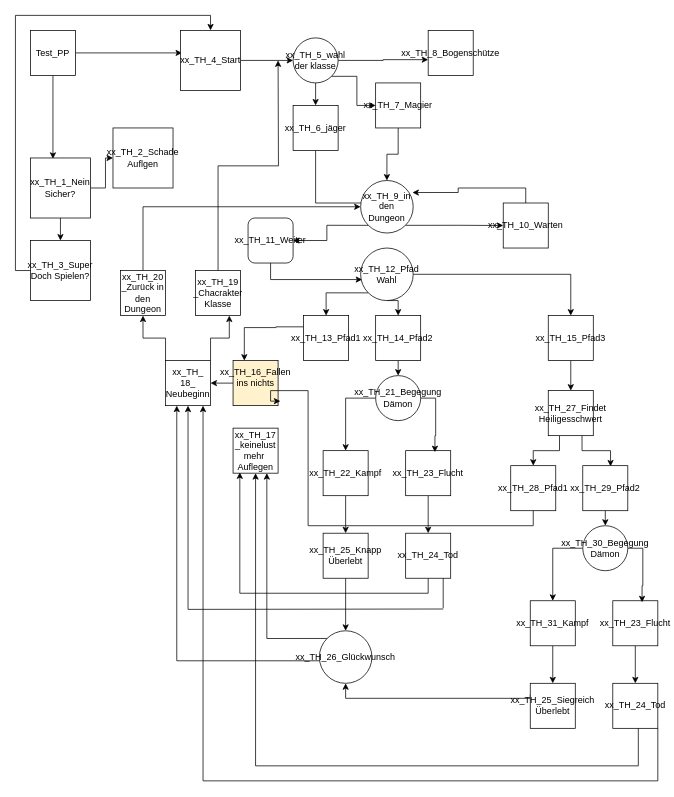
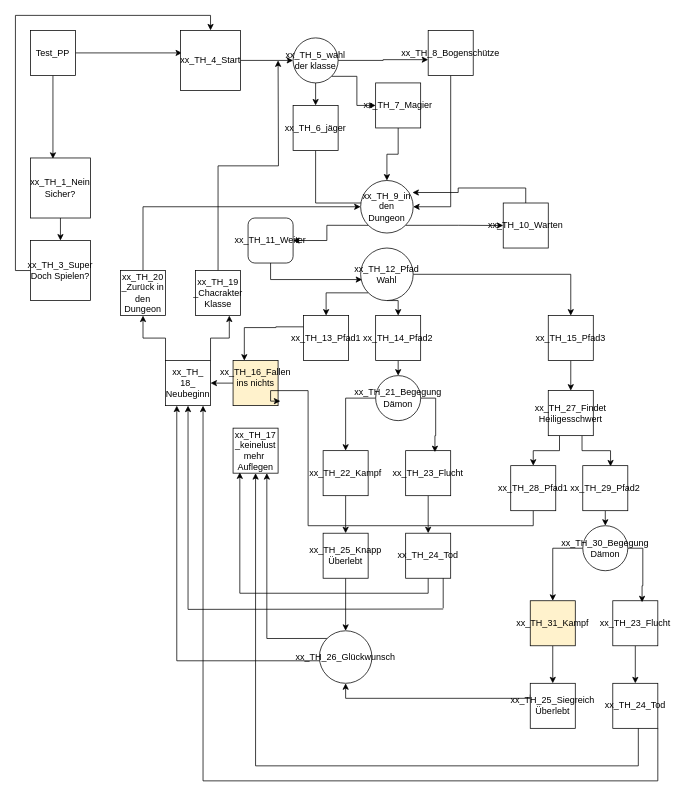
  <mxCell id="0" />
  <mxCell id="1" parent="0" />
  <mxCell id="2" style="edgeStyle=orthogonalEdgeStyle;rounded=0;orthogonalLoop=1;jettySize=auto;html=1;exitX=1;exitY=0.5;exitDx=0;exitDy=0;entryX=0.025;entryY=0.375;entryDx=0;entryDy=0;entryPerimeter=0;" parent="1" source="4" target="12" edge="1"><mxGeometry relative="1" as="geometry" /></mxCell>
  <mxCell id="3" style="edgeStyle=orthogonalEdgeStyle;rounded=0;orthogonalLoop=1;jettySize=auto;html=1;exitX=0.5;exitY=1;exitDx=0;exitDy=0;entryX=0.375;entryY=0.013;entryDx=0;entryDy=0;entryPerimeter=0;" parent="1" source="4" target="7" edge="1"><mxGeometry relative="1" as="geometry" /></mxCell>
  <mxCell id="4" value="Test_PP" style="whiteSpace=wrap;html=1;aspect=fixed;" parent="1" vertex="1"><mxGeometry x="40" y="40" width="60" height="60" as="geometry" /></mxCell>
- <mxCell id="5" style="edgeStyle=orthogonalEdgeStyle;rounded=0;orthogonalLoop=1;jettySize=auto;html=1;exitX=1;exitY=0.5;exitDx=0;exitDy=0;entryX=0;entryY=0.5;entryDx=0;entryDy=0;" parent="1" source="7" target="8" edge="1"><mxGeometry relative="1" as="geometry" /></mxCell>
  <mxCell id="6" style="edgeStyle=orthogonalEdgeStyle;rounded=0;orthogonalLoop=1;jettySize=auto;html=1;exitX=0.5;exitY=1;exitDx=0;exitDy=0;entryX=0.5;entryY=0;entryDx=0;entryDy=0;" parent="1" source="7" target="9" edge="1"><mxGeometry relative="1" as="geometry" /></mxCell>
  <mxCell id="7" value="xx_TH_1_Nein&lt;br&gt;Sicher?" style="whiteSpace=wrap;html=1;aspect=fixed;" parent="1" vertex="1"><mxGeometry x="40" y="210" width="80" height="80" as="geometry" /></mxCell>
- <mxCell id="8" value="xx_TH_2_Schade&lt;br&gt;Auflgen" style="whiteSpace=wrap;html=1;aspect=fixed;" parent="1" vertex="1"><mxGeometry x="150" y="170" width="80" height="80" as="geometry" /></mxCell>
  <mxCell id="9" value="xx_TH_3_Super&lt;br&gt;Doch Spielen?" style="whiteSpace=wrap;html=1;aspect=fixed;" parent="1" vertex="1"><mxGeometry x="40" y="320" width="80" height="80" as="geometry" /></mxCell>
  <mxCell id="10" value="" style="edgeStyle=orthogonalEdgeStyle;rounded=0;orthogonalLoop=1;jettySize=auto;html=1;exitX=0;exitY=0.5;exitDx=0;exitDy=0;" parent="1" source="9" target="12" edge="1"><mxGeometry relative="1" as="geometry"><mxPoint x="290" y="60" as="targetPoint" /><mxPoint x="40" y="360" as="sourcePoint" /><Array as="points"><mxPoint x="20" y="360" /><mxPoint x="20" y="20" /><mxPoint x="280" y="20" /></Array></mxGeometry></mxCell>
  <mxCell id="11" style="edgeStyle=orthogonalEdgeStyle;rounded=0;orthogonalLoop=1;jettySize=auto;html=1;exitX=1;exitY=0.5;exitDx=0;exitDy=0;entryX=0;entryY=0.5;entryDx=0;entryDy=0;" parent="1" source="12" target="16" edge="1"><mxGeometry relative="1" as="geometry" /></mxCell>
  <mxCell id="12" value="xx_TH_4_Start" style="whiteSpace=wrap;html=1;aspect=fixed;" parent="1" vertex="1"><mxGeometry x="240" y="40" width="80" height="80" as="geometry" /></mxCell>
  <mxCell id="13" style="edgeStyle=orthogonalEdgeStyle;rounded=0;orthogonalLoop=1;jettySize=auto;html=1;exitX=1;exitY=1;exitDx=0;exitDy=0;" parent="1" source="16" target="18" edge="1"><mxGeometry relative="1" as="geometry" /></mxCell>
  <mxCell id="14" style="edgeStyle=orthogonalEdgeStyle;rounded=0;orthogonalLoop=1;jettySize=auto;html=1;exitX=0.5;exitY=1;exitDx=0;exitDy=0;entryX=0.5;entryY=0;entryDx=0;entryDy=0;" parent="1" source="16" target="22" edge="1"><mxGeometry relative="1" as="geometry" /></mxCell>
  <mxCell id="15" style="edgeStyle=orthogonalEdgeStyle;rounded=0;orthogonalLoop=1;jettySize=auto;html=1;exitX=1;exitY=0.5;exitDx=0;exitDy=0;entryX=0;entryY=0.65;entryDx=0;entryDy=0;entryPerimeter=0;" parent="1" source="16" target="20" edge="1"><mxGeometry relative="1" as="geometry" /></mxCell>
  <mxCell id="16" value="xx_TH_5_wahl der klasse" style="ellipse;whiteSpace=wrap;html=1;aspect=fixed;" parent="1" vertex="1"><mxGeometry x="390" y="50" width="60" height="60" as="geometry" /></mxCell>
  <mxCell id="17" style="edgeStyle=orthogonalEdgeStyle;rounded=0;orthogonalLoop=1;jettySize=auto;html=1;exitX=0.5;exitY=1;exitDx=0;exitDy=0;entryX=0.5;entryY=0;entryDx=0;entryDy=0;" parent="1" source="18" target="25" edge="1"><mxGeometry relative="1" as="geometry" /></mxCell>
  <mxCell id="18" value="xx_TH_7_Magier" style="whiteSpace=wrap;html=1;aspect=fixed;" parent="1" vertex="1"><mxGeometry x="500" y="110" width="60" height="60" as="geometry" /></mxCell>
+ <mxCell id="19" style="edgeStyle=orthogonalEdgeStyle;rounded=0;orthogonalLoop=1;jettySize=auto;html=1;exitX=0.5;exitY=1;exitDx=0;exitDy=0;entryX=1;entryY=0.5;entryDx=0;entryDy=0;" parent="1" source="20" target="25" edge="1"><mxGeometry relative="1" as="geometry"><mxPoint x="600" y="280" as="targetPoint" /></mxGeometry></mxCell>
  <mxCell id="20" value="xx_TH_8_Bogenschütze" style="whiteSpace=wrap;html=1;aspect=fixed;" parent="1" vertex="1"><mxGeometry x="570" y="40" width="60" height="60" as="geometry" /></mxCell>
  <mxCell id="21" style="edgeStyle=orthogonalEdgeStyle;rounded=0;orthogonalLoop=1;jettySize=auto;html=1;exitX=0.5;exitY=1;exitDx=0;exitDy=0;entryX=0.014;entryY=0.629;entryDx=0;entryDy=0;entryPerimeter=0;" parent="1" source="22" target="25" edge="1"><mxGeometry relative="1" as="geometry"><mxPoint x="420" y="290" as="targetPoint" /><Array as="points"><mxPoint x="420" y="270" /><mxPoint x="496" y="270" /></Array></mxGeometry></mxCell>
  <mxCell id="22" value="xx_TH_6_jäger" style="whiteSpace=wrap;html=1;aspect=fixed;" parent="1" vertex="1"><mxGeometry x="390" y="140" width="60" height="60" as="geometry" /></mxCell>
  <mxCell id="23" style="edgeStyle=orthogonalEdgeStyle;rounded=0;orthogonalLoop=1;jettySize=auto;html=1;exitX=0;exitY=1;exitDx=0;exitDy=0;entryX=1;entryY=0.5;entryDx=0;entryDy=0;" parent="1" source="25" target="37" edge="1"><mxGeometry relative="1" as="geometry" /></mxCell>
  <mxCell id="24" style="edgeStyle=orthogonalEdgeStyle;rounded=0;orthogonalLoop=1;jettySize=auto;html=1;exitX=1;exitY=1;exitDx=0;exitDy=0;entryX=0;entryY=0.5;entryDx=0;entryDy=0;" parent="1" source="25" target="39" edge="1"><mxGeometry relative="1" as="geometry" /></mxCell>
  <mxCell id="25" value="xx_TH_9_in den Dungeon" style="ellipse;whiteSpace=wrap;html=1;aspect=fixed;" parent="1" vertex="1"><mxGeometry x="480" y="240" width="70" height="70" as="geometry" /></mxCell>
  <mxCell id="26" style="edgeStyle=orthogonalEdgeStyle;rounded=0;orthogonalLoop=1;jettySize=auto;html=1;exitX=0;exitY=0.25;exitDx=0;exitDy=0;entryX=0.25;entryY=0;entryDx=0;entryDy=0;" parent="1" source="27" target="41" edge="1"><mxGeometry relative="1" as="geometry"><mxPoint x="330" y="435" as="targetPoint" /><Array as="points"><mxPoint x="367" y="435" /><mxPoint x="367" y="436" /><mxPoint x="325" y="436" /></Array></mxGeometry></mxCell>
  <mxCell id="27" value="xx_TH_13_Pfad1" style="whiteSpace=wrap;html=1;aspect=fixed;" parent="1" vertex="1"><mxGeometry x="404" y="420" width="60" height="60" as="geometry" /></mxCell>
  <mxCell id="28" style="edgeStyle=orthogonalEdgeStyle;rounded=0;orthogonalLoop=1;jettySize=auto;html=1;exitX=0.5;exitY=1;exitDx=0;exitDy=0;entryX=0.5;entryY=0;entryDx=0;entryDy=0;" parent="1" source="29" target="56" edge="1"><mxGeometry relative="1" as="geometry" /></mxCell>
  <mxCell id="29" value="xx_TH_14_Pfad2" style="whiteSpace=wrap;html=1;aspect=fixed;" parent="1" vertex="1"><mxGeometry x="500" y="420" width="60" height="60" as="geometry" /></mxCell>
  <mxCell id="30" style="edgeStyle=orthogonalEdgeStyle;rounded=0;orthogonalLoop=1;jettySize=auto;html=1;exitX=0.5;exitY=1;exitDx=0;exitDy=0;entryX=0.5;entryY=0;entryDx=0;entryDy=0;" parent="1" source="31" target="68" edge="1"><mxGeometry relative="1" as="geometry" /></mxCell>
  <mxCell id="31" value="xx_TH_15_Pfad3" style="whiteSpace=wrap;html=1;aspect=fixed;" parent="1" vertex="1"><mxGeometry x="730" y="420" width="60" height="60" as="geometry" /></mxCell>
  <mxCell id="32" style="edgeStyle=orthogonalEdgeStyle;rounded=0;orthogonalLoop=1;jettySize=auto;html=1;exitX=0;exitY=1;exitDx=0;exitDy=0;entryX=0.5;entryY=0;entryDx=0;entryDy=0;" parent="1" source="35" target="27" edge="1"><mxGeometry relative="1" as="geometry" /></mxCell>
  <mxCell id="33" style="edgeStyle=orthogonalEdgeStyle;rounded=0;orthogonalLoop=1;jettySize=auto;html=1;exitX=0.5;exitY=1;exitDx=0;exitDy=0;entryX=0.5;entryY=0;entryDx=0;entryDy=0;" parent="1" source="35" target="29" edge="1"><mxGeometry relative="1" as="geometry" /></mxCell>
  <mxCell id="34" style="edgeStyle=orthogonalEdgeStyle;rounded=0;orthogonalLoop=1;jettySize=auto;html=1;exitX=1;exitY=0.5;exitDx=0;exitDy=0;entryX=0.5;entryY=0;entryDx=0;entryDy=0;" parent="1" source="35" target="31" edge="1"><mxGeometry relative="1" as="geometry" /></mxCell>
  <mxCell id="35" value="xx_TH_12_Pfad Wahl" style="ellipse;whiteSpace=wrap;html=1;aspect=fixed;" parent="1" vertex="1"><mxGeometry x="480" y="330" width="70" height="70" as="geometry" /></mxCell>
  <mxCell id="36" style="edgeStyle=orthogonalEdgeStyle;rounded=0;orthogonalLoop=1;jettySize=auto;html=1;exitX=0.5;exitY=1;exitDx=0;exitDy=0;entryX=0.029;entryY=0.6;entryDx=0;entryDy=0;entryPerimeter=0;" parent="1" source="37" target="35" edge="1"><mxGeometry relative="1" as="geometry" /></mxCell>
  <mxCell id="37" value="xx_TH_11_Weiter" style="whiteSpace=wrap;html=1;aspect=fixed;rounded=1;" parent="1" vertex="1"><mxGeometry x="330" y="290" width="60" height="60" as="geometry" /></mxCell>
  <mxCell id="38" style="edgeStyle=orthogonalEdgeStyle;rounded=0;orthogonalLoop=1;jettySize=auto;html=1;exitX=0.5;exitY=0;exitDx=0;exitDy=0;entryX=0.986;entryY=0.229;entryDx=0;entryDy=0;entryPerimeter=0;" parent="1" source="39" target="25" edge="1"><mxGeometry relative="1" as="geometry" /></mxCell>
  <mxCell id="39" value="xx_TH_10_Warten" style="whiteSpace=wrap;html=1;aspect=fixed;" parent="1" vertex="1"><mxGeometry x="670" y="270" width="60" height="60" as="geometry" /></mxCell>
  <mxCell id="40" style="edgeStyle=orthogonalEdgeStyle;rounded=0;orthogonalLoop=1;jettySize=auto;html=1;exitX=0;exitY=0.5;exitDx=0;exitDy=0;entryX=1;entryY=0.5;entryDx=0;entryDy=0;" parent="1" source="41" target="44" edge="1"><mxGeometry relative="1" as="geometry" /></mxCell>
  <mxCell id="41" value="xx_TH_16_Fallen ins nichts&lt;br&gt;&lt;br&gt;" style="whiteSpace=wrap;html=1;aspect=fixed;fillColor=#fff2cc;" parent="1" vertex="1"><mxGeometry x="310" y="480" width="60" height="60" as="geometry" /></mxCell>
  <mxCell id="42" style="edgeStyle=orthogonalEdgeStyle;rounded=0;orthogonalLoop=1;jettySize=auto;html=1;exitX=0;exitY=0;exitDx=0;exitDy=0;entryX=0.5;entryY=1;entryDx=0;entryDy=0;" parent="1" source="44" target="48" edge="1"><mxGeometry relative="1" as="geometry" /></mxCell>
  <mxCell id="43" style="edgeStyle=orthogonalEdgeStyle;rounded=0;orthogonalLoop=1;jettySize=auto;html=1;exitX=1;exitY=0;exitDx=0;exitDy=0;entryX=0.75;entryY=1;entryDx=0;entryDy=0;" parent="1" source="44" target="46" edge="1"><mxGeometry relative="1" as="geometry" /></mxCell>
  <mxCell id="44" value="xx_TH_ 18_&lt;br&gt;Neubeginn" style="whiteSpace=wrap;html=1;aspect=fixed;" parent="1" vertex="1"><mxGeometry x="220" y="480" width="60" height="60" as="geometry" /></mxCell>
  <mxCell id="45" style="edgeStyle=orthogonalEdgeStyle;rounded=0;orthogonalLoop=1;jettySize=auto;html=1;exitX=0.5;exitY=0;exitDx=0;exitDy=0;" parent="1" source="46" edge="1"><mxGeometry relative="1" as="geometry"><mxPoint x="370" y="80" as="targetPoint" /></mxGeometry></mxCell>
  <mxCell id="46" value="xx_TH_19 _Chacrakter Klasse" style="whiteSpace=wrap;html=1;aspect=fixed;" parent="1" vertex="1"><mxGeometry x="260" y="360" width="60" height="60" as="geometry" /></mxCell>
  <mxCell id="47" style="edgeStyle=orthogonalEdgeStyle;rounded=0;orthogonalLoop=1;jettySize=auto;html=1;exitX=0.5;exitY=0;exitDx=0;exitDy=0;entryX=0;entryY=0.5;entryDx=0;entryDy=0;" parent="1" source="48" target="25" edge="1"><mxGeometry relative="1" as="geometry"><mxPoint x="320" y="260" as="targetPoint" /></mxGeometry></mxCell>
  <mxCell id="48" value="xx_TH_20 _Zurück in den Dungeon" style="whiteSpace=wrap;html=1;aspect=fixed;" parent="1" vertex="1"><mxGeometry x="160" y="360" width="60" height="60" as="geometry" /></mxCell>
  <mxCell id="49" value="xx_TH_17 _keinelust mehr&amp;nbsp;&lt;br&gt;Auflegen" style="whiteSpace=wrap;html=1;aspect=fixed;" parent="1" vertex="1"><mxGeometry x="310" y="570" width="60" height="60" as="geometry" /></mxCell>
  <mxCell id="50" style="edgeStyle=orthogonalEdgeStyle;rounded=0;orthogonalLoop=1;jettySize=auto;html=1;exitX=0.5;exitY=1;exitDx=0;exitDy=0;entryX=0.5;entryY=0;entryDx=0;entryDy=0;" parent="1" source="51" target="61" edge="1"><mxGeometry relative="1" as="geometry" /></mxCell>
  <mxCell id="51" value="xx_TH_23_Flucht" style="whiteSpace=wrap;html=1;aspect=fixed;" parent="1" vertex="1"><mxGeometry x="540" y="600" width="60" height="60" as="geometry" /></mxCell>
  <mxCell id="52" style="edgeStyle=orthogonalEdgeStyle;rounded=0;orthogonalLoop=1;jettySize=auto;html=1;exitX=0.5;exitY=1;exitDx=0;exitDy=0;entryX=0.5;entryY=0;entryDx=0;entryDy=0;" parent="1" source="53" target="58" edge="1"><mxGeometry relative="1" as="geometry" /></mxCell>
  <mxCell id="53" value="xx_TH_22_Kampf" style="whiteSpace=wrap;html=1;aspect=fixed;" parent="1" vertex="1"><mxGeometry x="430" y="600" width="60" height="60" as="geometry" /></mxCell>
  <mxCell id="54" style="edgeStyle=orthogonalEdgeStyle;rounded=0;orthogonalLoop=1;jettySize=auto;html=1;exitX=0;exitY=0.5;exitDx=0;exitDy=0;" parent="1" source="56" target="53" edge="1"><mxGeometry relative="1" as="geometry" /></mxCell>
  <mxCell id="55" style="edgeStyle=orthogonalEdgeStyle;rounded=0;orthogonalLoop=1;jettySize=auto;html=1;exitX=1;exitY=0.5;exitDx=0;exitDy=0;entryX=0.65;entryY=0.033;entryDx=0;entryDy=0;entryPerimeter=0;" parent="1" source="56" target="51" edge="1"><mxGeometry relative="1" as="geometry" /></mxCell>
  <mxCell id="56" value="xx_TH_21_Begegung Dämon" style="ellipse;whiteSpace=wrap;html=1;aspect=fixed;" parent="1" vertex="1"><mxGeometry x="500" y="500" width="60" height="60" as="geometry" /></mxCell>
  <mxCell id="57" style="edgeStyle=orthogonalEdgeStyle;rounded=0;orthogonalLoop=1;jettySize=auto;html=1;exitX=0.5;exitY=1;exitDx=0;exitDy=0;" parent="1" source="58" target="65" edge="1"><mxGeometry relative="1" as="geometry"><mxPoint x="460" y="830" as="targetPoint" /></mxGeometry></mxCell>
  <mxCell id="58" value="xx_TH_25_Knapp Überlebt" style="whiteSpace=wrap;html=1;aspect=fixed;" parent="1" vertex="1"><mxGeometry x="430" y="710" width="60" height="60" as="geometry" /></mxCell>
  <mxCell id="59" style="edgeStyle=orthogonalEdgeStyle;rounded=0;orthogonalLoop=1;jettySize=auto;html=1;exitX=0.5;exitY=1;exitDx=0;exitDy=0;entryX=0.15;entryY=0.983;entryDx=0;entryDy=0;entryPerimeter=0;" parent="1" source="61" target="49" edge="1"><mxGeometry relative="1" as="geometry"><mxPoint x="310" y="810" as="targetPoint" /></mxGeometry></mxCell>
  <mxCell id="60" style="edgeStyle=orthogonalEdgeStyle;rounded=0;orthogonalLoop=1;jettySize=auto;html=1;entryX=0.5;entryY=1;entryDx=0;entryDy=0;" parent="1" target="44" edge="1"><mxGeometry relative="1" as="geometry"><mxPoint x="252.5" y="580" as="targetPoint" /><mxPoint x="590" y="811" as="sourcePoint" /></mxGeometry></mxCell>
  <mxCell id="61" value="xx_TH_24_Tod" style="whiteSpace=wrap;html=1;aspect=fixed;" parent="1" vertex="1"><mxGeometry x="540" y="710" width="60" height="60" as="geometry" /></mxCell>
  <mxCell id="62" value="" style="endArrow=none;html=1;rounded=0;" parent="1" edge="1"><mxGeometry width="50" height="50" relative="1" as="geometry"><mxPoint x="590" y="810" as="sourcePoint" /><mxPoint x="590" y="770" as="targetPoint" /></mxGeometry></mxCell>
  <mxCell id="63" style="edgeStyle=orthogonalEdgeStyle;rounded=0;orthogonalLoop=1;jettySize=auto;html=1;exitX=0;exitY=0;exitDx=0;exitDy=0;entryX=0.75;entryY=1;entryDx=0;entryDy=0;" parent="1" source="65" target="49" edge="1"><mxGeometry relative="1" as="geometry" /></mxCell>
  <mxCell id="64" style="edgeStyle=orthogonalEdgeStyle;rounded=0;orthogonalLoop=1;jettySize=auto;html=1;exitX=0;exitY=1;exitDx=0;exitDy=0;entryX=0.25;entryY=1;entryDx=0;entryDy=0;" parent="1" source="65" target="44" edge="1"><mxGeometry relative="1" as="geometry"><Array as="points"><mxPoint x="435" y="880" /><mxPoint x="235" y="880" /></Array></mxGeometry></mxCell>
  <mxCell id="65" value="xx_TH_26_Glückwunsch" style="ellipse;whiteSpace=wrap;html=1;aspect=fixed;" parent="1" vertex="1"><mxGeometry x="425" y="840" width="70" height="70" as="geometry" /></mxCell>
  <mxCell id="66" style="edgeStyle=orthogonalEdgeStyle;rounded=0;orthogonalLoop=1;jettySize=auto;html=1;exitX=0.75;exitY=1;exitDx=0;exitDy=0;entryX=0.617;entryY=0.017;entryDx=0;entryDy=0;entryPerimeter=0;" parent="1" source="68" target="72" edge="1"><mxGeometry relative="1" as="geometry" /></mxCell>
  <mxCell id="67" style="edgeStyle=orthogonalEdgeStyle;rounded=0;orthogonalLoop=1;jettySize=auto;html=1;exitX=0.25;exitY=1;exitDx=0;exitDy=0;entryX=0.5;entryY=0;entryDx=0;entryDy=0;" parent="1" source="68" target="70" edge="1"><mxGeometry relative="1" as="geometry" /></mxCell>
  <mxCell id="68" value="xx_TH_27_Findet Heiligesschwert" style="whiteSpace=wrap;html=1;aspect=fixed;" parent="1" vertex="1"><mxGeometry x="730" y="520" width="60" height="60" as="geometry" /></mxCell>
  <mxCell id="69" style="edgeStyle=orthogonalEdgeStyle;rounded=0;orthogonalLoop=1;jettySize=auto;html=1;exitX=0.5;exitY=1;exitDx=0;exitDy=0;entryX=1.05;entryY=0.9;entryDx=0;entryDy=0;entryPerimeter=0;" parent="1" source="70" target="41" edge="1"><mxGeometry relative="1" as="geometry"><mxPoint x="410" y="520" as="targetPoint" /><Array as="points"><mxPoint x="710" y="700" /><mxPoint x="410" y="700" /><mxPoint x="410" y="520" /><mxPoint x="360" y="520" /><mxPoint x="360" y="534" /></Array></mxGeometry></mxCell>
  <mxCell id="70" value="xx_TH_28_Pfad1" style="whiteSpace=wrap;html=1;aspect=fixed;" parent="1" vertex="1"><mxGeometry x="680" y="620" width="60" height="60" as="geometry" /></mxCell>
  <mxCell id="71" style="edgeStyle=orthogonalEdgeStyle;rounded=0;orthogonalLoop=1;jettySize=auto;html=1;exitX=0.5;exitY=1;exitDx=0;exitDy=0;entryX=0.5;entryY=0;entryDx=0;entryDy=0;" parent="1" source="72" target="79" edge="1"><mxGeometry relative="1" as="geometry" /></mxCell>
  <mxCell id="72" value="xx_TH_29_Pfad2" style="whiteSpace=wrap;html=1;aspect=fixed;" parent="1" vertex="1"><mxGeometry x="776" y="620" width="60" height="60" as="geometry" /></mxCell>
  <mxCell id="73" style="edgeStyle=orthogonalEdgeStyle;rounded=0;orthogonalLoop=1;jettySize=auto;html=1;exitX=0.5;exitY=1;exitDx=0;exitDy=0;entryX=0.5;entryY=0;entryDx=0;entryDy=0;" parent="1" source="74" target="82" edge="1"><mxGeometry relative="1" as="geometry" /></mxCell>
  <mxCell id="74" value="xx_TH_23_Flucht" style="whiteSpace=wrap;html=1;aspect=fixed;" parent="1" vertex="1"><mxGeometry x="816" y="800" width="60" height="60" as="geometry" /></mxCell>
  <mxCell id="75" style="edgeStyle=orthogonalEdgeStyle;rounded=0;orthogonalLoop=1;jettySize=auto;html=1;exitX=0.5;exitY=1;exitDx=0;exitDy=0;entryX=0.5;entryY=0;entryDx=0;entryDy=0;" parent="1" source="76" target="81" edge="1"><mxGeometry relative="1" as="geometry" /></mxCell>
- <mxCell id="76" value="xx_TH_31_Kampf" style="whiteSpace=wrap;html=1;aspect=fixed;" parent="1" vertex="1"><mxGeometry x="706" y="800" width="60" height="60" as="geometry" /></mxCell>
+ <mxCell id="76" value="xx_TH_31_Kampf" style="whiteSpace=wrap;html=1;aspect=fixed;fillColor=#fff2cc;" parent="1" vertex="1"><mxGeometry x="706" y="800" width="60" height="60" as="geometry" /></mxCell>
  <mxCell id="77" style="edgeStyle=orthogonalEdgeStyle;rounded=0;orthogonalLoop=1;jettySize=auto;html=1;exitX=0;exitY=0.5;exitDx=0;exitDy=0;" parent="1" source="79" target="76" edge="1"><mxGeometry relative="1" as="geometry" /></mxCell>
  <mxCell id="78" style="edgeStyle=orthogonalEdgeStyle;rounded=0;orthogonalLoop=1;jettySize=auto;html=1;exitX=1;exitY=0.5;exitDx=0;exitDy=0;entryX=0.65;entryY=0.033;entryDx=0;entryDy=0;entryPerimeter=0;" parent="1" source="79" target="74" edge="1"><mxGeometry relative="1" as="geometry" /></mxCell>
  <mxCell id="79" value="xx_TH_30_Begegung Dämon" style="ellipse;whiteSpace=wrap;html=1;aspect=fixed;" parent="1" vertex="1"><mxGeometry x="776" y="700" width="60" height="60" as="geometry" /></mxCell>
  <mxCell id="80" style="edgeStyle=orthogonalEdgeStyle;rounded=0;orthogonalLoop=1;jettySize=auto;html=1;exitX=0;exitY=0.25;exitDx=0;exitDy=0;entryX=0.5;entryY=1;entryDx=0;entryDy=0;" parent="1" source="81" target="65" edge="1"><mxGeometry relative="1" as="geometry"><Array as="points"><mxPoint x="706" y="930" /><mxPoint x="460" y="930" /></Array></mxGeometry></mxCell>
  <mxCell id="81" value="xx_TH_25_Siegreich Überlebt" style="whiteSpace=wrap;html=1;aspect=fixed;" parent="1" vertex="1"><mxGeometry x="706" y="910" width="60" height="60" as="geometry" /></mxCell>
  <mxCell id="82" value="xx_TH_24_Tod" style="whiteSpace=wrap;html=1;aspect=fixed;" parent="1" vertex="1"><mxGeometry x="816" y="910" width="60" height="60" as="geometry" /></mxCell>
  <mxCell id="83" value="" style="endArrow=none;html=1;rounded=0;" parent="1" edge="1"><mxGeometry width="50" height="50" relative="1" as="geometry"><mxPoint x="850" y="1020" as="sourcePoint" /><mxPoint x="850" y="970" as="targetPoint" /></mxGeometry></mxCell>
  <mxCell id="84" value="" style="endArrow=none;html=1;rounded=0;" parent="1" edge="1"><mxGeometry width="50" height="50" relative="1" as="geometry"><mxPoint x="340" y="1020" as="sourcePoint" /><mxPoint x="850" y="1020" as="targetPoint" /></mxGeometry></mxCell>
  <mxCell id="85" value="" style="endArrow=classic;html=1;rounded=0;entryX=0.5;entryY=1;entryDx=0;entryDy=0;" parent="1" target="49" edge="1"><mxGeometry width="50" height="50" relative="1" as="geometry"><mxPoint x="340" y="1020" as="sourcePoint" /><mxPoint x="365" y="960" as="targetPoint" /></mxGeometry></mxCell>
  <mxCell id="86" value="" style="endArrow=none;html=1;rounded=0;" parent="1" edge="1"><mxGeometry width="50" height="50" relative="1" as="geometry"><mxPoint x="876" y="1040" as="sourcePoint" /><mxPoint x="876" y="970" as="targetPoint" /></mxGeometry></mxCell>
  <mxCell id="87" value="" style="endArrow=none;html=1;rounded=0;" parent="1" edge="1"><mxGeometry width="50" height="50" relative="1" as="geometry"><mxPoint x="270" y="1040" as="sourcePoint" /><mxPoint x="876" y="1040" as="targetPoint" /></mxGeometry></mxCell>
  <mxCell id="88" value="" style="endArrow=classic;html=1;rounded=0;" parent="1" edge="1"><mxGeometry width="50" height="50" relative="1" as="geometry"><mxPoint x="270" y="1040" as="sourcePoint" /><mxPoint x="270" y="540" as="targetPoint" /></mxGeometry></mxCell>
